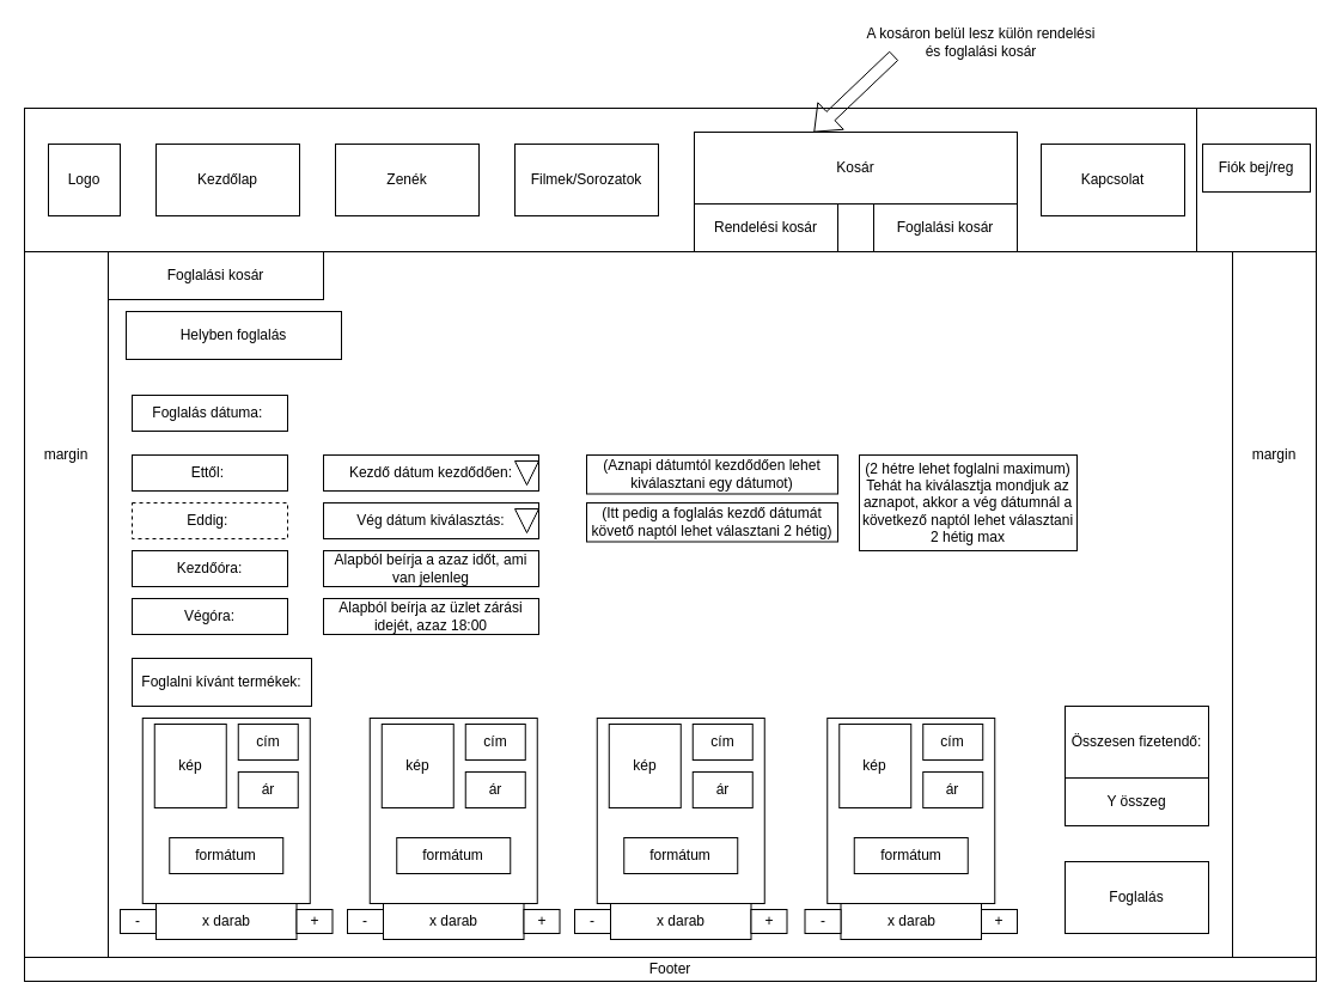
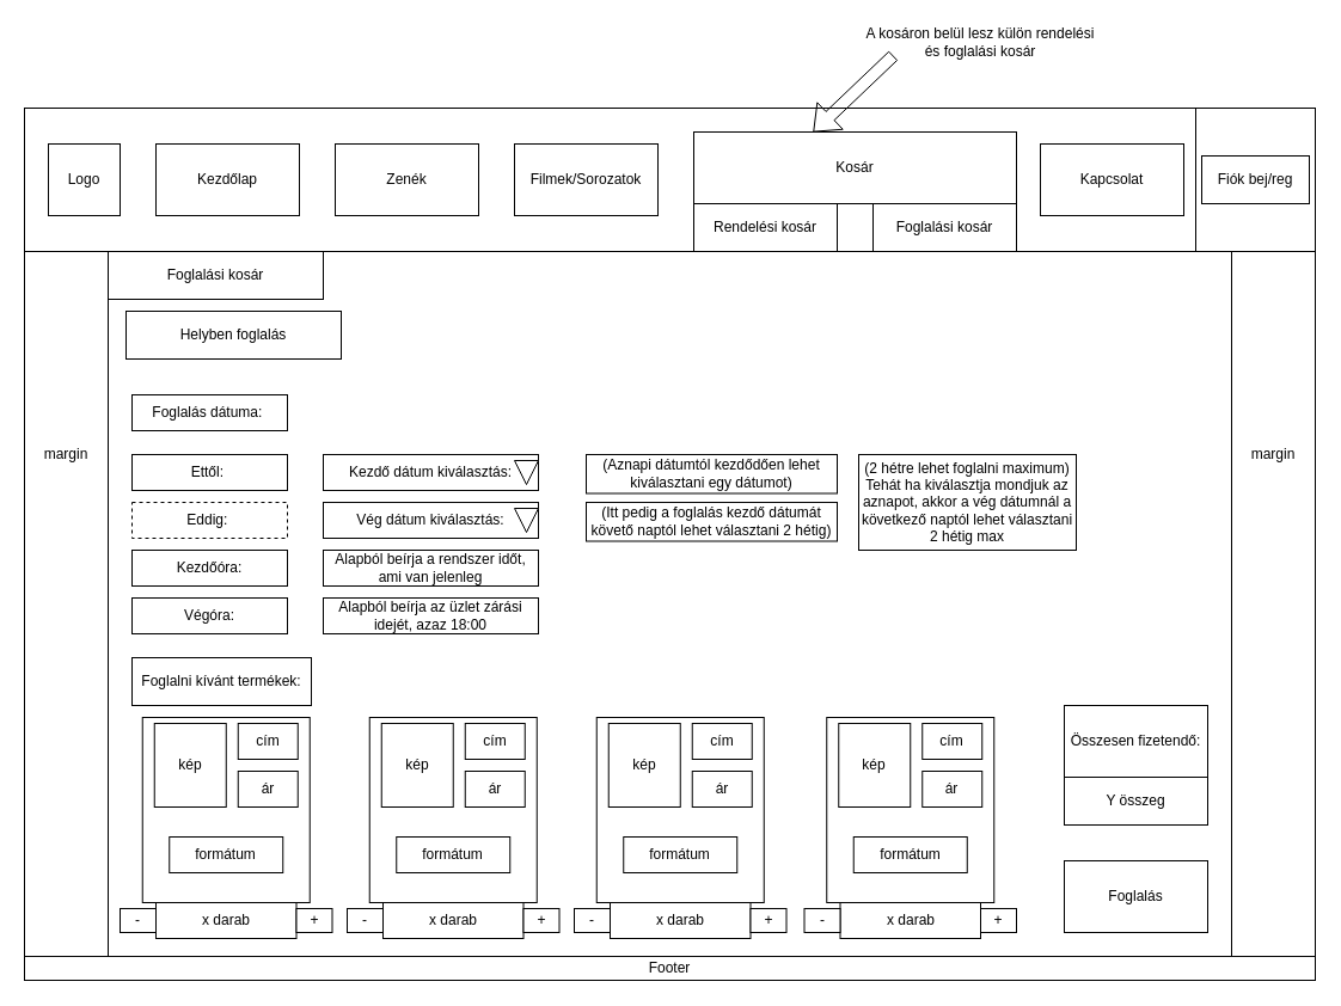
  <mxCell id="0" />
  <mxCell id="1" parent="0" />
  <mxCell id="2" value="" style="rounded=0;whiteSpace=wrap;html=1;" parent="1" vertex="1"><mxGeometry x="20" y="90" width="1080" height="730" as="geometry" /></mxCell>
  <mxCell id="3" value="" style="rounded=0;whiteSpace=wrap;html=1;" parent="1" vertex="1"><mxGeometry x="20" y="90" width="1080" height="120" as="geometry" /></mxCell>
  <mxCell id="4" value="Footer" style="rounded=0;whiteSpace=wrap;html=1;" parent="1" vertex="1"><mxGeometry x="20" y="800" width="1080" height="20" as="geometry" /></mxCell>
  <mxCell id="5" value="" style="rounded=0;whiteSpace=wrap;html=1;" parent="1" vertex="1"><mxGeometry x="1000" y="90" width="100" height="120" as="geometry" /></mxCell>
  <mxCell id="6" value="" style="rounded=0;whiteSpace=wrap;html=1;" parent="1" vertex="1"><mxGeometry x="130" y="120" width="120" height="60" as="geometry" /></mxCell>
  <mxCell id="7" value="" style="rounded=0;whiteSpace=wrap;html=1;" parent="1" vertex="1"><mxGeometry x="730" y="150" width="120" height="60" as="geometry" /></mxCell>
  <mxCell id="8" value="" style="rounded=0;whiteSpace=wrap;html=1;" parent="1" vertex="1"><mxGeometry x="280" y="120" width="120" height="60" as="geometry" /></mxCell>
  <mxCell id="9" value="" style="rounded=0;whiteSpace=wrap;html=1;" parent="1" vertex="1"><mxGeometry x="580" y="150" width="120" height="60" as="geometry" /></mxCell>
  <mxCell id="10" value="" style="rounded=0;whiteSpace=wrap;html=1;" parent="1" vertex="1"><mxGeometry x="430" y="120" width="120" height="60" as="geometry" /></mxCell>
  <mxCell id="11" value="" style="rounded=0;whiteSpace=wrap;html=1;" parent="1" vertex="1"><mxGeometry x="90" y="210" width="940" height="590" as="geometry" /></mxCell>
  <mxCell id="12" value="Kezdőlap" style="text;html=1;align=center;verticalAlign=middle;whiteSpace=wrap;rounded=0;" parent="1" vertex="1"><mxGeometry x="130" y="120" width="120" height="60" as="geometry" /></mxCell>
  <mxCell id="13" value="" style="rounded=0;whiteSpace=wrap;html=1;" parent="1" vertex="1"><mxGeometry x="40" y="120" width="60" height="60" as="geometry" /></mxCell>
  <mxCell id="14" value="&lt;div&gt;Logo&lt;/div&gt;" style="text;html=1;align=center;verticalAlign=middle;whiteSpace=wrap;rounded=0;" parent="1" vertex="1"><mxGeometry x="40" y="120" width="60" height="60" as="geometry" /></mxCell>
  <mxCell id="15" value="Zenék" style="text;html=1;align=center;verticalAlign=middle;whiteSpace=wrap;rounded=0;" parent="1" vertex="1"><mxGeometry x="280" y="120" width="120" height="60" as="geometry" /></mxCell>
  <mxCell id="16" value="Filmek/Sorozatok" style="text;html=1;align=center;verticalAlign=middle;whiteSpace=wrap;rounded=0;" parent="1" vertex="1"><mxGeometry x="430" y="120" width="120" height="60" as="geometry" /></mxCell>
  <mxCell id="17" value="Rendelési kosár" style="text;html=1;align=center;verticalAlign=middle;whiteSpace=wrap;rounded=0;" parent="1" vertex="1"><mxGeometry x="580" y="160" width="120" height="60" as="geometry" /></mxCell>
  <mxCell id="18" value="margin" style="text;html=1;align=center;verticalAlign=middle;whiteSpace=wrap;rounded=0;" parent="1" vertex="1"><mxGeometry x="20" y="210" width="70" height="340" as="geometry" /></mxCell>
  <mxCell id="19" value="margin" style="text;html=1;align=center;verticalAlign=middle;whiteSpace=wrap;rounded=0;" parent="1" vertex="1"><mxGeometry x="1030" y="210" width="70" height="340" as="geometry" /></mxCell>
- <mxCell id="20" value="Fiók bej/reg" style="rounded=0;whiteSpace=wrap;html=1;" parent="1" vertex="1"><mxGeometry x="1005" y="120" width="90" height="40" as="geometry" /></mxCell>
+ <mxCell id="20" value="Fiók bej/reg" style="rounded=0;whiteSpace=wrap;html=1;" parent="1" vertex="1"><mxGeometry x="1005" y="130" width="90" height="40" as="geometry" /></mxCell>
  <mxCell id="21" value="" style="rounded=0;whiteSpace=wrap;html=1;" parent="1" vertex="1"><mxGeometry x="870" y="120" width="120" height="60" as="geometry" /></mxCell>
  <mxCell id="22" value="Kapcsolat" style="text;html=1;align=center;verticalAlign=middle;whiteSpace=wrap;rounded=0;" parent="1" vertex="1"><mxGeometry x="870" y="120" width="120" height="60" as="geometry" /></mxCell>
  <mxCell id="23" value="Foglalási kosár" style="text;html=1;align=center;verticalAlign=middle;whiteSpace=wrap;rounded=0;" parent="1" vertex="1"><mxGeometry x="730" y="160" width="120" height="60" as="geometry" /></mxCell>
  <mxCell id="24" value="Kosár" style="rounded=0;whiteSpace=wrap;html=1;" parent="1" vertex="1"><mxGeometry x="580" y="110" width="270" height="60" as="geometry" /></mxCell>
  <mxCell id="25" value="A kosáron belül lesz külön rendelési és foglalási kosár" style="text;html=1;align=center;verticalAlign=middle;whiteSpace=wrap;rounded=0;" parent="1" vertex="1"><mxGeometry x="720" y="20" width="200" height="30" as="geometry" /></mxCell>
  <mxCell id="26" value="" style="endArrow=classic;html=1;rounded=0;entryX=0.37;entryY=0;entryDx=0;entryDy=0;shape=flexArrow;entryPerimeter=0;exitX=0.135;exitY=0.867;exitDx=0;exitDy=0;exitPerimeter=0;" parent="1" source="25" target="24" edge="1"><mxGeometry width="50" height="50" relative="1" as="geometry"><mxPoint x="600" y="70" as="sourcePoint" /><mxPoint x="480" y="150" as="targetPoint" /></mxGeometry></mxCell>
  <mxCell id="27" value="Foglalási kosár" style="rounded=0;whiteSpace=wrap;html=1;" parent="1" vertex="1"><mxGeometry x="90" y="210" width="180" height="40" as="geometry" /></mxCell>
  <mxCell id="28" value="Helyben foglalás" style="rounded=0;whiteSpace=wrap;html=1;" vertex="1" parent="1"><mxGeometry x="105" y="260" width="180" height="40" as="geometry" /></mxCell>
  <mxCell id="29" value="Foglalás dátuma:&amp;nbsp;" style="rounded=0;whiteSpace=wrap;html=1;" vertex="1" parent="1"><mxGeometry x="110" y="330" width="130" height="30" as="geometry" /></mxCell>
  <mxCell id="30" value="Ettől:&amp;nbsp;" style="rounded=0;whiteSpace=wrap;html=1;" vertex="1" parent="1"><mxGeometry x="110" y="380" width="130" height="30" as="geometry" /></mxCell>
- <mxCell id="31" value="Kezdő dátum kezdődően:" style="rounded=0;whiteSpace=wrap;html=1;" vertex="1" parent="1"><mxGeometry x="270" y="380" width="180" height="30" as="geometry" /></mxCell>
+ <mxCell id="31" value="Kezdő dátum kiválasztás:" style="rounded=0;whiteSpace=wrap;html=1;" vertex="1" parent="1"><mxGeometry x="270" y="380" width="180" height="30" as="geometry" /></mxCell>
  <mxCell id="32" value="" style="triangle;whiteSpace=wrap;html=1;rotation=90;" vertex="1" parent="1"><mxGeometry x="430" y="385" width="20" height="20" as="geometry" /></mxCell>
  <mxCell id="33" value="Eddig:&amp;nbsp;" style="rounded=0;whiteSpace=wrap;html=1;dashed=1;" vertex="1" parent="1"><mxGeometry x="110" y="420" width="130" height="30" as="geometry" /></mxCell>
  <mxCell id="34" value="Vég dátum kiválasztás:" style="rounded=0;whiteSpace=wrap;html=1;" vertex="1" parent="1"><mxGeometry x="270" y="420" width="180" height="30" as="geometry" /></mxCell>
  <mxCell id="35" value="" style="triangle;whiteSpace=wrap;html=1;rotation=90;" vertex="1" parent="1"><mxGeometry x="430" y="425" width="20" height="20" as="geometry" /></mxCell>
  <mxCell id="36" value="(Aznapi dátumtól kezdődően lehet kiválasztani egy dátumot)" style="rounded=0;whiteSpace=wrap;html=1;" vertex="1" parent="1"><mxGeometry x="490" y="380" width="210" height="32.5" as="geometry" /></mxCell>
  <mxCell id="37" value="(2 hétre lehet foglalni maximum)&lt;div&gt;Tehát ha kiválasztja mondjuk az aznapot, akkor a vég dátumnál a következő naptól lehet választani 2 hétig max&lt;/div&gt;" style="rounded=0;whiteSpace=wrap;html=1;" vertex="1" parent="1"><mxGeometry x="718" y="380" width="182" height="80" as="geometry" /></mxCell>
  <mxCell id="38" value="(Itt pedig a foglalás kezdő dátumát követő naptól lehet választani 2 hétig)" style="rounded=0;whiteSpace=wrap;html=1;" vertex="1" parent="1"><mxGeometry x="490" y="420" width="210" height="32.5" as="geometry" /></mxCell>
  <mxCell id="39" value="Kezdőóra:" style="rounded=0;whiteSpace=wrap;html=1;" vertex="1" parent="1"><mxGeometry x="110" y="460" width="130" height="30" as="geometry" /></mxCell>
- <mxCell id="40" value="Alapból beírja a azaz időt, ami van jelenleg" style="rounded=0;whiteSpace=wrap;html=1;" vertex="1" parent="1"><mxGeometry x="270" y="460" width="180" height="30" as="geometry" /></mxCell>
+ <mxCell id="40" value="Alapból beírja a rendszer időt, ami van jelenleg" style="rounded=0;whiteSpace=wrap;html=1;" vertex="1" parent="1"><mxGeometry x="270" y="460" width="180" height="30" as="geometry" /></mxCell>
  <mxCell id="41" value="Végóra:" style="rounded=0;whiteSpace=wrap;html=1;" vertex="1" parent="1"><mxGeometry x="110" y="500" width="130" height="30" as="geometry" /></mxCell>
  <mxCell id="42" value="Alapból beírja az üzlet zárási idejét, azaz 18:00" style="rounded=0;whiteSpace=wrap;html=1;" vertex="1" parent="1"><mxGeometry x="270" y="500" width="180" height="30" as="geometry" /></mxCell>
  <mxCell id="43" value="" style="group" vertex="1" connectable="0" parent="1"><mxGeometry x="100" y="600" width="177.5" height="185" as="geometry" /></mxCell>
  <mxCell id="44" value="" style="group" vertex="1" connectable="0" parent="43"><mxGeometry x="18.75" width="140" height="155" as="geometry" /></mxCell>
  <mxCell id="45" value="" style="rounded=0;whiteSpace=wrap;html=1;" parent="44" vertex="1"><mxGeometry width="140" height="155" as="geometry" /></mxCell>
  <mxCell id="46" value="kép" style="rounded=0;whiteSpace=wrap;html=1;" vertex="1" parent="44"><mxGeometry x="10" y="5" width="60" height="70" as="geometry" /></mxCell>
  <mxCell id="47" value="cím" style="rounded=0;whiteSpace=wrap;html=1;" vertex="1" parent="44"><mxGeometry x="80" y="5" width="50" height="30" as="geometry" /></mxCell>
  <mxCell id="48" value="ár" style="rounded=0;whiteSpace=wrap;html=1;" vertex="1" parent="44"><mxGeometry x="80" y="45" width="50" height="30" as="geometry" /></mxCell>
  <mxCell id="49" value="formátum" style="rounded=0;whiteSpace=wrap;html=1;" vertex="1" parent="44"><mxGeometry x="22.5" y="100" width="95" height="30" as="geometry" /></mxCell>
  <mxCell id="50" value="" style="group" vertex="1" connectable="0" parent="43"><mxGeometry y="155" width="177.5" height="30" as="geometry" /></mxCell>
  <mxCell id="51" value="x darab" style="rounded=0;whiteSpace=wrap;html=1;" vertex="1" parent="50"><mxGeometry x="30" width="117.5" height="30" as="geometry" /></mxCell>
  <mxCell id="52" value="-" style="rounded=0;whiteSpace=wrap;html=1;" vertex="1" parent="50"><mxGeometry y="5" width="30" height="20" as="geometry" /></mxCell>
  <mxCell id="53" value="+" style="rounded=0;whiteSpace=wrap;html=1;" vertex="1" parent="50"><mxGeometry x="147.5" y="5" width="30" height="20" as="geometry" /></mxCell>
  <mxCell id="54" value="Foglalni kívánt termékek:" style="rounded=0;whiteSpace=wrap;html=1;" vertex="1" parent="1"><mxGeometry x="110" y="550" width="150" height="40" as="geometry" /></mxCell>
  <mxCell id="55" value="" style="group" vertex="1" connectable="0" parent="1"><mxGeometry x="290" y="600" width="177.5" height="185" as="geometry" /></mxCell>
  <mxCell id="56" value="" style="group" vertex="1" connectable="0" parent="55"><mxGeometry x="18.75" width="140" height="155" as="geometry" /></mxCell>
  <mxCell id="57" value="" style="rounded=0;whiteSpace=wrap;html=1;" vertex="1" parent="56"><mxGeometry width="140" height="155" as="geometry" /></mxCell>
  <mxCell id="58" value="kép" style="rounded=0;whiteSpace=wrap;html=1;" vertex="1" parent="56"><mxGeometry x="10" y="5" width="60" height="70" as="geometry" /></mxCell>
  <mxCell id="59" value="cím" style="rounded=0;whiteSpace=wrap;html=1;" vertex="1" parent="56"><mxGeometry x="80" y="5" width="50" height="30" as="geometry" /></mxCell>
  <mxCell id="60" value="ár" style="rounded=0;whiteSpace=wrap;html=1;" vertex="1" parent="56"><mxGeometry x="80" y="45" width="50" height="30" as="geometry" /></mxCell>
  <mxCell id="61" value="formátum" style="rounded=0;whiteSpace=wrap;html=1;" vertex="1" parent="56"><mxGeometry x="22.5" y="100" width="95" height="30" as="geometry" /></mxCell>
  <mxCell id="62" value="" style="group" vertex="1" connectable="0" parent="55"><mxGeometry y="155" width="177.5" height="30" as="geometry" /></mxCell>
  <mxCell id="63" value="x darab" style="rounded=0;whiteSpace=wrap;html=1;" vertex="1" parent="62"><mxGeometry x="30" width="117.5" height="30" as="geometry" /></mxCell>
  <mxCell id="64" value="-" style="rounded=0;whiteSpace=wrap;html=1;" vertex="1" parent="62"><mxGeometry y="5" width="30" height="20" as="geometry" /></mxCell>
  <mxCell id="65" value="+" style="rounded=0;whiteSpace=wrap;html=1;" vertex="1" parent="62"><mxGeometry x="147.5" y="5" width="30" height="20" as="geometry" /></mxCell>
  <mxCell id="66" value="" style="group" vertex="1" connectable="0" parent="1"><mxGeometry x="480" y="600" width="177.5" height="185" as="geometry" /></mxCell>
  <mxCell id="67" value="" style="group" vertex="1" connectable="0" parent="66"><mxGeometry x="18.75" width="140" height="155" as="geometry" /></mxCell>
  <mxCell id="68" value="" style="rounded=0;whiteSpace=wrap;html=1;" vertex="1" parent="67"><mxGeometry width="140" height="155" as="geometry" /></mxCell>
  <mxCell id="69" value="kép" style="rounded=0;whiteSpace=wrap;html=1;" vertex="1" parent="67"><mxGeometry x="10" y="5" width="60" height="70" as="geometry" /></mxCell>
  <mxCell id="70" value="cím" style="rounded=0;whiteSpace=wrap;html=1;" vertex="1" parent="67"><mxGeometry x="80" y="5" width="50" height="30" as="geometry" /></mxCell>
  <mxCell id="71" value="ár" style="rounded=0;whiteSpace=wrap;html=1;" vertex="1" parent="67"><mxGeometry x="80" y="45" width="50" height="30" as="geometry" /></mxCell>
  <mxCell id="72" value="formátum" style="rounded=0;whiteSpace=wrap;html=1;" vertex="1" parent="67"><mxGeometry x="22.5" y="100" width="95" height="30" as="geometry" /></mxCell>
  <mxCell id="73" value="" style="group" vertex="1" connectable="0" parent="66"><mxGeometry y="155" width="177.5" height="30" as="geometry" /></mxCell>
  <mxCell id="74" value="x darab" style="rounded=0;whiteSpace=wrap;html=1;" vertex="1" parent="73"><mxGeometry x="30" width="117.5" height="30" as="geometry" /></mxCell>
  <mxCell id="75" value="-" style="rounded=0;whiteSpace=wrap;html=1;" vertex="1" parent="73"><mxGeometry y="5" width="30" height="20" as="geometry" /></mxCell>
  <mxCell id="76" value="+" style="rounded=0;whiteSpace=wrap;html=1;" vertex="1" parent="73"><mxGeometry x="147.5" y="5" width="30" height="20" as="geometry" /></mxCell>
  <mxCell id="77" value="" style="group" vertex="1" connectable="0" parent="1"><mxGeometry x="672.5" y="600" width="177.5" height="185" as="geometry" /></mxCell>
  <mxCell id="78" value="" style="group" vertex="1" connectable="0" parent="77"><mxGeometry x="18.75" width="140" height="155" as="geometry" /></mxCell>
  <mxCell id="79" value="" style="rounded=0;whiteSpace=wrap;html=1;" vertex="1" parent="78"><mxGeometry width="140" height="155" as="geometry" /></mxCell>
  <mxCell id="80" value="kép" style="rounded=0;whiteSpace=wrap;html=1;" vertex="1" parent="78"><mxGeometry x="10" y="5" width="60" height="70" as="geometry" /></mxCell>
  <mxCell id="81" value="cím" style="rounded=0;whiteSpace=wrap;html=1;" vertex="1" parent="78"><mxGeometry x="80" y="5" width="50" height="30" as="geometry" /></mxCell>
  <mxCell id="82" value="ár" style="rounded=0;whiteSpace=wrap;html=1;" vertex="1" parent="78"><mxGeometry x="80" y="45" width="50" height="30" as="geometry" /></mxCell>
  <mxCell id="83" value="formátum" style="rounded=0;whiteSpace=wrap;html=1;" vertex="1" parent="78"><mxGeometry x="22.5" y="100" width="95" height="30" as="geometry" /></mxCell>
  <mxCell id="84" value="" style="group" vertex="1" connectable="0" parent="77"><mxGeometry y="155" width="177.5" height="30" as="geometry" /></mxCell>
  <mxCell id="85" value="x darab" style="rounded=0;whiteSpace=wrap;html=1;" vertex="1" parent="84"><mxGeometry x="30" width="117.5" height="30" as="geometry" /></mxCell>
  <mxCell id="86" value="-" style="rounded=0;whiteSpace=wrap;html=1;" vertex="1" parent="84"><mxGeometry y="5" width="30" height="20" as="geometry" /></mxCell>
  <mxCell id="87" value="+" style="rounded=0;whiteSpace=wrap;html=1;" vertex="1" parent="84"><mxGeometry x="147.5" y="5" width="30" height="20" as="geometry" /></mxCell>
  <mxCell id="88" value="Összesen fizetendő:" style="rounded=0;whiteSpace=wrap;html=1;" vertex="1" parent="1"><mxGeometry x="890" y="590" width="120" height="60" as="geometry" /></mxCell>
  <mxCell id="89" value="Y összeg" style="rounded=0;whiteSpace=wrap;html=1;" vertex="1" parent="1"><mxGeometry x="890" y="650" width="120" height="40" as="geometry" /></mxCell>
  <mxCell id="90" value="Foglalás" style="rounded=0;whiteSpace=wrap;html=1;" vertex="1" parent="1"><mxGeometry x="890" y="720" width="120" height="60" as="geometry" /></mxCell>
